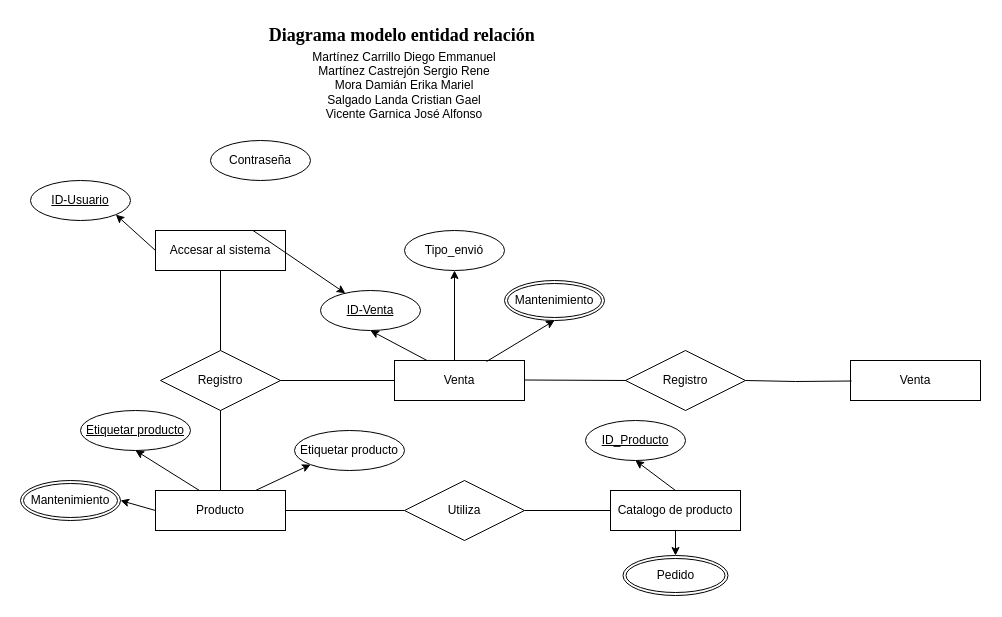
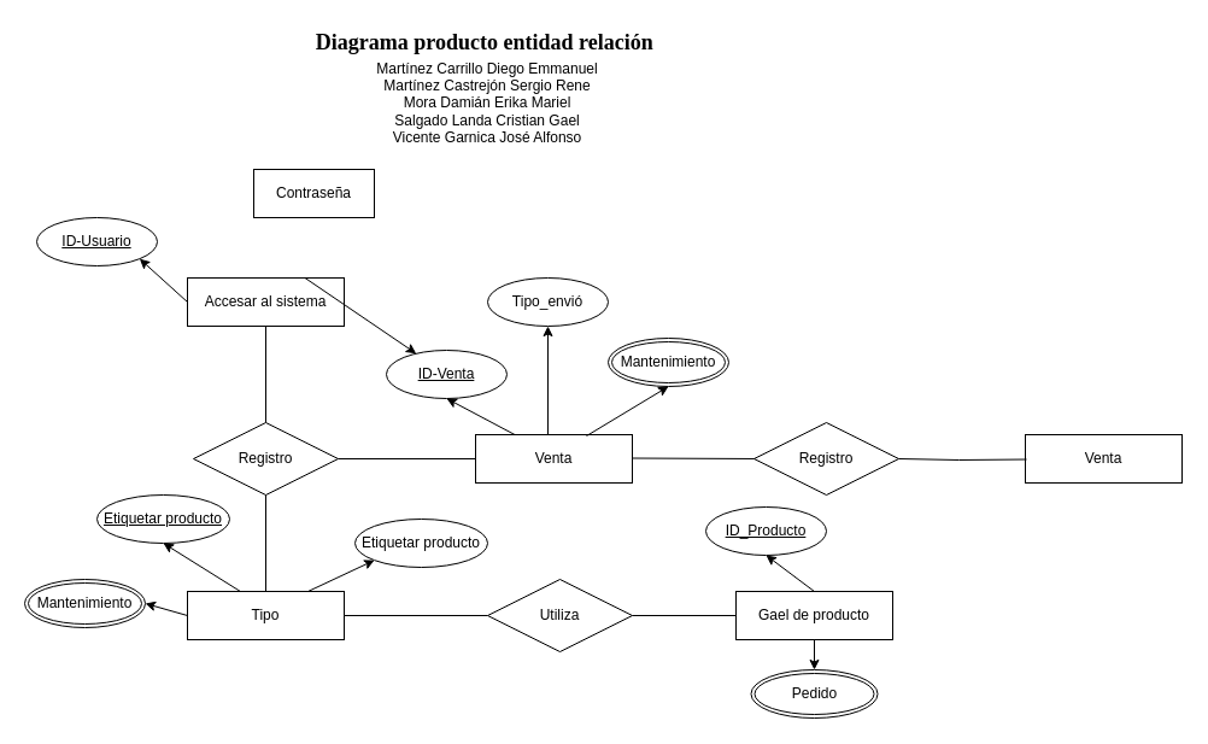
  <mxCell id="0" />
  <mxCell id="1" parent="0" />
  <mxCell id="2" value="Accesar al sistema" style="whiteSpace=wrap;html=1;align=center;" vertex="1" parent="1"><mxGeometry x="155" y="230" width="130" height="40" as="geometry" /></mxCell>
- <mxCell id="3" value="Contraseña" style="ellipse;whiteSpace=wrap;html=1;align=center;" vertex="1" parent="1"><mxGeometry x="210" y="140" width="100" height="40" as="geometry" /></mxCell>
+ <mxCell id="3" value="Contraseña" style="whiteSpace=wrap;html=1;align=center;rounded=0;" vertex="1" parent="1"><mxGeometry x="210" y="140" width="100" height="40" as="geometry" /></mxCell>
  <mxCell id="4" value="&lt;u&gt;ID-Usuario&lt;/u&gt;" style="ellipse;whiteSpace=wrap;html=1;align=center;" vertex="1" parent="1"><mxGeometry x="30" y="180" width="100" height="40" as="geometry" /></mxCell>
  <mxCell id="5" value="" style="endArrow=classic;html=1;rounded=0;entryX=1;entryY=1;entryDx=0;entryDy=0;exitX=0;exitY=0.5;exitDx=0;exitDy=0;" edge="1" parent="1" source="2" target="4"><mxGeometry width="50" height="50" relative="1" as="geometry"><mxPoint x="200" y="370" as="sourcePoint" /><mxPoint x="250" y="320" as="targetPoint" /></mxGeometry></mxCell>
  <mxCell id="6" value="" style="endArrow=classic;html=1;rounded=0;exitX=0.75;exitY=0;exitDx=0;exitDy=0;" edge="1" parent="1" source="2" target="31"><mxGeometry width="50" height="50" relative="1" as="geometry"><mxPoint x="224.64" y="215.86" as="sourcePoint" /><mxPoint x="159.995" y="190.002" as="targetPoint" /></mxGeometry></mxCell>
  <mxCell id="7" value="Registro" style="shape=rhombus;perimeter=rhombusPerimeter;whiteSpace=wrap;html=1;align=center;" vertex="1" parent="1"><mxGeometry x="160" y="350" width="120" height="60" as="geometry" /></mxCell>
  <mxCell id="8" value="" style="endArrow=none;html=1;rounded=0;entryX=0.5;entryY=1;entryDx=0;entryDy=0;exitX=0.5;exitY=0;exitDx=0;exitDy=0;" edge="1" parent="1" source="7" target="2"><mxGeometry width="50" height="50" relative="1" as="geometry"><mxPoint x="330" y="360" as="sourcePoint" /><mxPoint x="380" y="310" as="targetPoint" /></mxGeometry></mxCell>
- <mxCell id="9" value="Producto" style="whiteSpace=wrap;html=1;align=center;" vertex="1" parent="1"><mxGeometry x="155" y="490" width="130" height="40" as="geometry" /></mxCell>
+ <mxCell id="9" value="Tipo" style="whiteSpace=wrap;html=1;align=center;" vertex="1" parent="1"><mxGeometry x="155" y="490" width="130" height="40" as="geometry" /></mxCell>
  <mxCell id="10" value="" style="endArrow=none;html=1;rounded=0;entryX=0.5;entryY=1;entryDx=0;entryDy=0;" edge="1" parent="1" target="7"><mxGeometry width="50" height="50" relative="1" as="geometry"><mxPoint x="220" y="490" as="sourcePoint" /><mxPoint x="219.5" y="470" as="targetPoint" /></mxGeometry></mxCell>
  <mxCell id="11" value="Etiquetar producto" style="ellipse;whiteSpace=wrap;html=1;align=center;" vertex="1" parent="1"><mxGeometry x="294" y="430" width="110" height="40" as="geometry" /></mxCell>
  <mxCell id="12" value="" style="endArrow=classic;html=1;rounded=0;entryX=0;entryY=1;entryDx=0;entryDy=0;exitX=0.769;exitY=0;exitDx=0;exitDy=0;exitPerimeter=0;" edge="1" parent="1" source="9" target="11"><mxGeometry width="50" height="50" relative="1" as="geometry"><mxPoint x="270" y="480" as="sourcePoint" /><mxPoint x="187.675" y="464.142" as="targetPoint" /></mxGeometry></mxCell>
  <mxCell id="13" value="" style="endArrow=classic;html=1;rounded=0;entryX=1;entryY=0.5;entryDx=0;entryDy=0;exitX=0;exitY=0.5;exitDx=0;exitDy=0;" edge="1" parent="1" source="9"><mxGeometry width="50" height="50" relative="1" as="geometry"><mxPoint x="144.64" y="555.86" as="sourcePoint" /><mxPoint x="120" y="500" as="targetPoint" /></mxGeometry></mxCell>
  <mxCell id="14" value="Utiliza" style="shape=rhombus;perimeter=rhombusPerimeter;whiteSpace=wrap;html=1;align=center;" vertex="1" parent="1"><mxGeometry x="404" y="480" width="120" height="60" as="geometry" /></mxCell>
  <mxCell id="15" value="" style="endArrow=none;html=1;rounded=0;exitX=1;exitY=0.5;exitDx=0;exitDy=0;entryX=0;entryY=0.5;entryDx=0;entryDy=0;" edge="1" parent="1" source="9" target="14"><mxGeometry relative="1" as="geometry"><mxPoint x="350" y="530" as="sourcePoint" /><mxPoint x="510" y="530" as="targetPoint" /></mxGeometry></mxCell>
- <mxCell id="16" value="Catalogo de producto" style="whiteSpace=wrap;html=1;align=center;" vertex="1" parent="1"><mxGeometry x="610" y="490" width="130" height="40" as="geometry" /></mxCell>
+ <mxCell id="16" value="Gael de producto" style="whiteSpace=wrap;html=1;align=center;" vertex="1" parent="1"><mxGeometry x="610" y="490" width="130" height="40" as="geometry" /></mxCell>
  <mxCell id="17" value="" style="endArrow=none;html=1;rounded=0;exitX=1;exitY=0.5;exitDx=0;exitDy=0;entryX=0;entryY=0.5;entryDx=0;entryDy=0;" edge="1" parent="1" source="14" target="16"><mxGeometry relative="1" as="geometry"><mxPoint x="560" y="600" as="sourcePoint" /><mxPoint x="694" y="600" as="targetPoint" /></mxGeometry></mxCell>
  <mxCell id="18" value="&lt;u&gt;ID_Producto&lt;/u&gt;" style="ellipse;whiteSpace=wrap;html=1;align=center;" vertex="1" parent="1"><mxGeometry x="585" y="420" width="100" height="40" as="geometry" /></mxCell>
  <mxCell id="19" value="" style="endArrow=classic;html=1;rounded=0;exitX=0.5;exitY=1;exitDx=0;exitDy=0;entryX=0.5;entryY=0;entryDx=0;entryDy=0;" edge="1" parent="1" source="16"><mxGeometry width="50" height="50" relative="1" as="geometry"><mxPoint x="733" y="490" as="sourcePoint" /><mxPoint x="675" y="555" as="targetPoint" /></mxGeometry></mxCell>
  <mxCell id="20" value="" style="endArrow=classic;html=1;rounded=0;exitX=0.5;exitY=0;exitDx=0;exitDy=0;entryX=0.5;entryY=1;entryDx=0;entryDy=0;" edge="1" parent="1" source="16" target="18"><mxGeometry width="50" height="50" relative="1" as="geometry"><mxPoint x="750" y="470" as="sourcePoint" /><mxPoint x="750" y="495" as="targetPoint" /></mxGeometry></mxCell>
- <mxCell id="21" value="&lt;h2&gt;&lt;font face=&quot;Comic Sans MS&quot;&gt;Diagrama modelo entidad relación&amp;nbsp;&lt;/font&gt;&lt;/h2&gt;" style="text;html=1;strokeColor=none;fillColor=none;align=center;verticalAlign=middle;whiteSpace=wrap;rounded=0;" vertex="1" parent="1"><mxGeometry x="234" y="20" width="340" height="30" as="geometry" /></mxCell>
+ <mxCell id="21" value="&lt;h2&gt;&lt;font face=&quot;Comic Sans MS&quot;&gt;Diagrama producto entidad relación&amp;nbsp;&lt;/font&gt;&lt;/h2&gt;" style="text;html=1;strokeColor=none;fillColor=none;align=center;verticalAlign=middle;whiteSpace=wrap;rounded=0;" vertex="1" parent="1"><mxGeometry x="234" y="20" width="340" height="30" as="geometry" /></mxCell>
  <mxCell id="22" value="Martínez Carrillo Diego Emmanuel&lt;br&gt;Martínez Castrejón Sergio Rene&lt;br&gt;Mora Damián Erika Mariel&lt;br&gt;Salgado Landa Cristian Gael&lt;br&gt;Vicente Garnica José Alfonso" style="text;html=1;strokeColor=none;fillColor=none;align=center;verticalAlign=middle;whiteSpace=wrap;rounded=0;" vertex="1" parent="1"><mxGeometry x="234" y="70" width="340" height="30" as="geometry" /></mxCell>
  <mxCell id="23" value="&lt;span style=&quot;font-family: &amp;#34;helvetica&amp;#34;&quot;&gt;Mantenimiento&lt;/span&gt;" style="ellipse;shape=doubleEllipse;margin=3;whiteSpace=wrap;html=1;align=center;fontFamily=Comic Sans MS;" vertex="1" parent="1"><mxGeometry x="504" y="280" width="100" height="40" as="geometry" /></mxCell>
  <mxCell id="24" value="&lt;span style=&quot;font-family: &amp;#34;helvetica&amp;#34;&quot;&gt;Pedido&lt;/span&gt;" style="ellipse;shape=doubleEllipse;margin=3;whiteSpace=wrap;html=1;align=center;fontFamily=Comic Sans MS;" vertex="1" parent="1"><mxGeometry x="622.5" y="555" width="105" height="40" as="geometry" /></mxCell>
  <mxCell id="25" value="Venta" style="whiteSpace=wrap;html=1;align=center;" vertex="1" parent="1"><mxGeometry x="394" y="360" width="130" height="40" as="geometry" /></mxCell>
  <mxCell id="26" value="" style="endArrow=none;html=1;rounded=0;entryX=0;entryY=0.5;entryDx=0;entryDy=0;exitX=1;exitY=0.5;exitDx=0;exitDy=0;" edge="1" parent="1" source="7" target="25"><mxGeometry width="50" height="50" relative="1" as="geometry"><mxPoint x="230" y="500" as="sourcePoint" /><mxPoint x="230" y="420" as="targetPoint" /></mxGeometry></mxCell>
  <mxCell id="27" value="&lt;u&gt;Etiquetar producto&lt;/u&gt;" style="ellipse;whiteSpace=wrap;html=1;align=center;" vertex="1" parent="1"><mxGeometry x="80" y="410" width="110" height="40" as="geometry" /></mxCell>
  <mxCell id="28" value="" style="endArrow=classic;html=1;rounded=0;entryX=0.5;entryY=1;entryDx=0;entryDy=0;exitX=0.338;exitY=0;exitDx=0;exitDy=0;exitPerimeter=0;" edge="1" parent="1" source="9" target="27"><mxGeometry width="50" height="50" relative="1" as="geometry"><mxPoint x="264.97" y="500" as="sourcePoint" /><mxPoint x="320.109" y="474.142" as="targetPoint" /></mxGeometry></mxCell>
  <mxCell id="29" value="" style="endArrow=classic;html=1;rounded=0;entryX=0.5;entryY=1;entryDx=0;entryDy=0;" edge="1" parent="1" target="30"><mxGeometry width="50" height="50" relative="1" as="geometry"><mxPoint x="454" y="360" as="sourcePoint" /><mxPoint x="462.75" y="310" as="targetPoint" /></mxGeometry></mxCell>
  <mxCell id="30" value="Tipo_envió" style="ellipse;whiteSpace=wrap;html=1;align=center;" vertex="1" parent="1"><mxGeometry x="404" y="230" width="100" height="40" as="geometry" /></mxCell>
  <mxCell id="31" value="&lt;u&gt;ID-Venta&lt;/u&gt;" style="ellipse;whiteSpace=wrap;html=1;align=center;" vertex="1" parent="1"><mxGeometry x="320" y="290" width="100" height="40" as="geometry" /></mxCell>
  <mxCell id="32" value="" style="endArrow=classic;html=1;rounded=0;entryX=0.5;entryY=1;entryDx=0;entryDy=0;exitX=0.25;exitY=0;exitDx=0;exitDy=0;" edge="1" parent="1" source="25" target="31"><mxGeometry width="50" height="50" relative="1" as="geometry"><mxPoint x="464" y="370" as="sourcePoint" /><mxPoint x="464" y="300" as="targetPoint" /></mxGeometry></mxCell>
  <mxCell id="33" value="&lt;span style=&quot;font-family: &amp;#34;helvetica&amp;#34;&quot;&gt;Mantenimiento&lt;/span&gt;" style="ellipse;shape=doubleEllipse;margin=3;whiteSpace=wrap;html=1;align=center;fontFamily=Comic Sans MS;" vertex="1" parent="1"><mxGeometry x="20" y="480" width="100" height="40" as="geometry" /></mxCell>
  <mxCell id="34" value="" style="endArrow=classic;html=1;rounded=0;entryX=0.5;entryY=1;entryDx=0;entryDy=0;exitX=0.708;exitY=0.025;exitDx=0;exitDy=0;exitPerimeter=0;" edge="1" parent="1" source="25" target="23"><mxGeometry width="50" height="50" relative="1" as="geometry"><mxPoint x="609" y="370" as="sourcePoint" /><mxPoint x="574" y="360" as="targetPoint" /></mxGeometry></mxCell>
  <mxCell id="35" value="" style="endArrow=none;html=1;rounded=0;exitX=1;exitY=0.5;exitDx=0;exitDy=0;" edge="1" parent="1"><mxGeometry width="50" height="50" relative="1" as="geometry"><mxPoint x="524" y="379.5" as="sourcePoint" /><mxPoint x="630" y="380" as="targetPoint" /></mxGeometry></mxCell>
  <mxCell id="36" value="Registro" style="shape=rhombus;perimeter=rhombusPerimeter;whiteSpace=wrap;html=1;align=center;" vertex="1" parent="1"><mxGeometry x="625" y="350" width="120" height="60" as="geometry" /></mxCell>
  <mxCell id="37" value="Venta" style="whiteSpace=wrap;html=1;align=center;" vertex="1" parent="1"><mxGeometry x="850" y="360" width="130" height="40" as="geometry" /></mxCell>
  <mxCell id="38" value="" style="endArrow=none;html=1;rounded=0;exitX=1;exitY=0.5;exitDx=0;exitDy=0;" edge="1" parent="1"><mxGeometry width="50" height="50" relative="1" as="geometry"><mxPoint x="745" y="380" as="sourcePoint" /><mxPoint x="851" y="380.5" as="targetPoint" /><Array as="points"><mxPoint x="795" y="381" /></Array></mxGeometry></mxCell>
